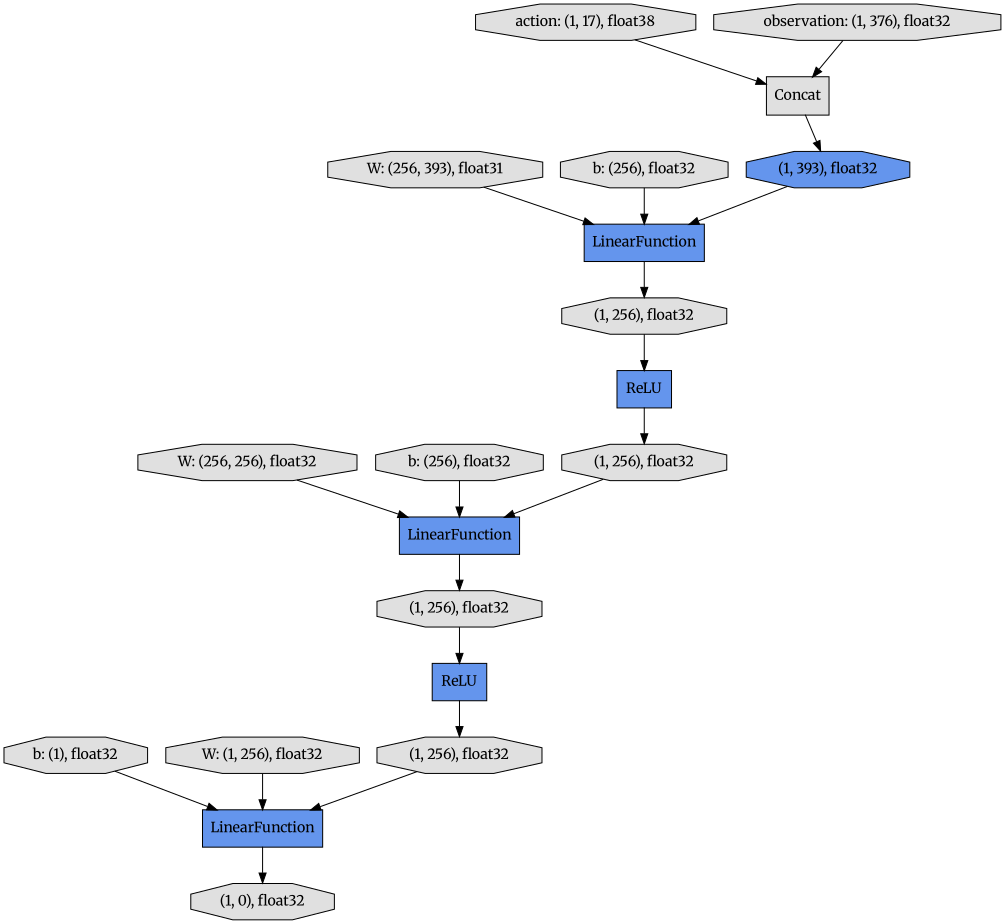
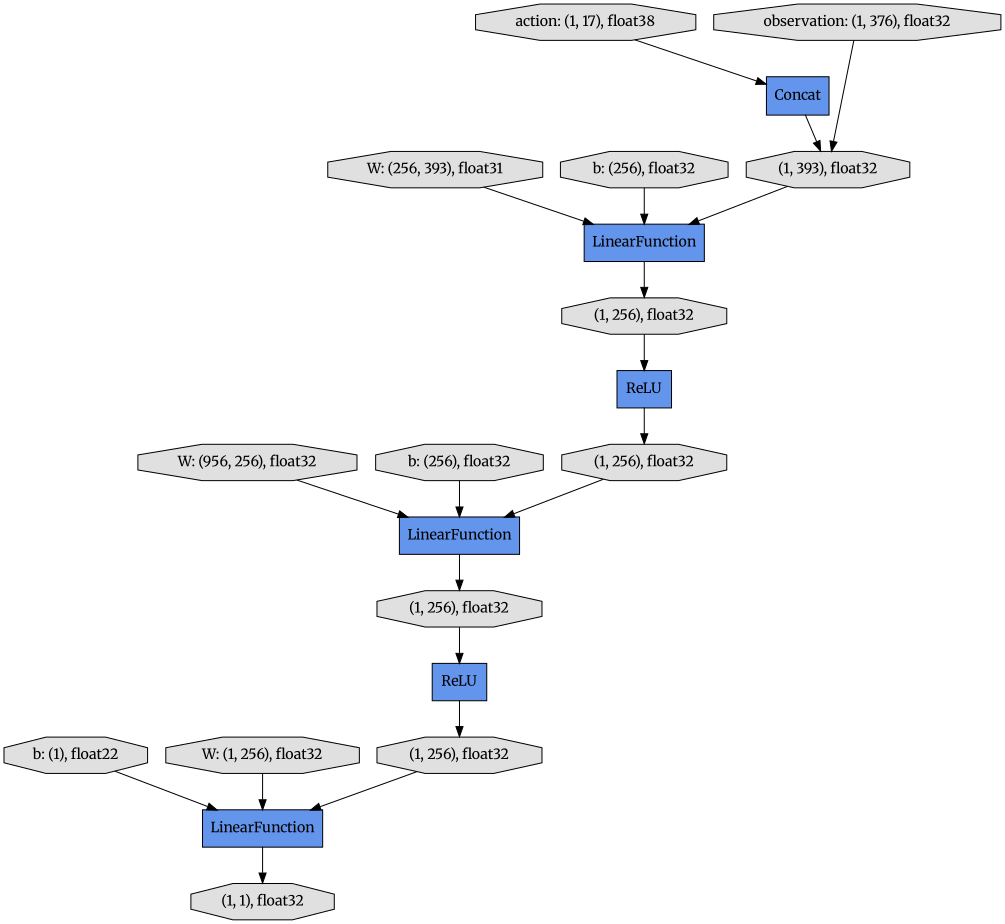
  digraph {
    fontname=Merriweather
    rankdir=TB
    node [fillcolor="#E0E0E0" fontname=Merriweather shape=octagon style=filled]
    edge [fontname=Merriweather]
-   n1 [label=Concat shape=record]
-   n2 [fillcolor="#6495ED" label="(1, 393), float32"]
+   n1 [fillcolor="#6495ED" label=Concat shape=record]
+   n2 [label="(1, 393), float32"]
    n3 [fillcolor="#6495ED" label=LinearFunction shape=record]
-   n4 [label="b: (1), float32"]
+   n4 [label="b: (1), float22"]
    n5 [fillcolor="#6495ED" label=LinearFunction shape=record]
-   n6 [label="(1, 0), float32"]
+   n6 [label="(1, 1), float32"]
    n7 [label="(1, 256), float32"]
    n8 [fillcolor="#6495ED" label=ReLU shape=record]
    n9 [label="(1, 256), float32"]
    n10 [label="W: (256, 393), float31"]
    n11 [label="(1, 256), float32"]
    n12 [fillcolor="#6495ED" label=ReLU shape=record]
    n13 [label="(1, 256), float32"]
    n14 [fillcolor="#6495ED" label=LinearFunction shape=record]
-   n15 [label="W: (256, 256), float32"]
+   n15 [label="W: (956, 256), float32"]
    n16 [label="W: (1, 256), float32"]
    n17 [label="b: (256), float32"]
    n18 [label="observation: (1, 376), float32"]
    n19 [label="action: (1, 17), float38"]
    n20 [label="b: (256), float32"]
    n1 -> n2
    n2 -> n3
    n3 -> n11
    n4 -> n5
    n5 -> n6
    n7 -> n8
    n8 -> n9
    n9 -> n5
    n10 -> n3
    n11 -> n12
    n12 -> n13
    n13 -> n14
    n14 -> n7
    n15 -> n14
    n16 -> n5
    n17 -> n3
-   n18 -> n1
+   n18 -> n2
    n19 -> n1
    n20 -> n14
  }
